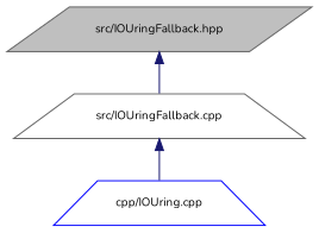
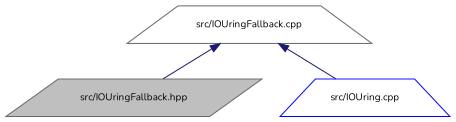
  digraph {
    fontname=Nunito
    node [color=gray40 fillcolor=white fontname=Nunito fontsize=10 shape=trapezium style=filled]
    edge [color=midnightblue dir=back fontname=Nunito fontsize=10 labelfontname=Helvetica labelfontsize=10 style=solid]
    n1 [fillcolor=grey75 fontcolor=black height=0.2 label="src/IOUringFallback.hpp" shape=parallelogram width=0.4]
    n2 [height=0.2 label="src/IOUringFallback.cpp" width=0.4]
-   n3 [color=blue height=0.2 label="cpp/IOUring.cpp" width=0.4]
-   n1 -> n2
+   n3 [color=blue height=0.2 label="src/IOUring.cpp" width=0.4]
+   n2 -> n1
    n2 -> n3
  }
